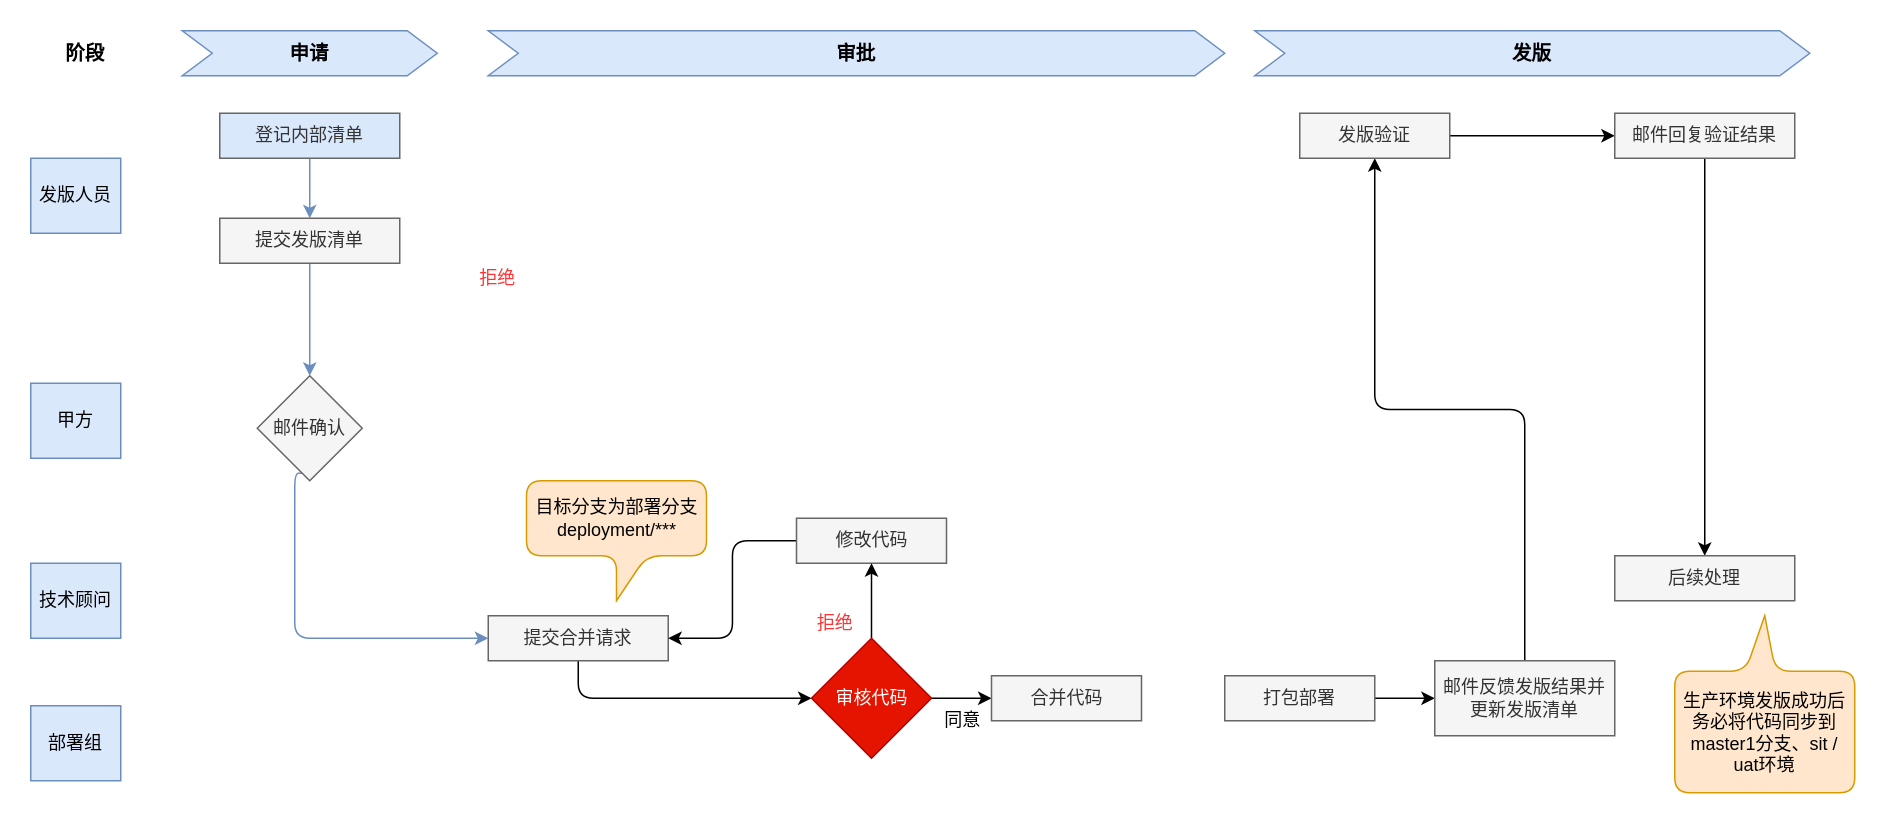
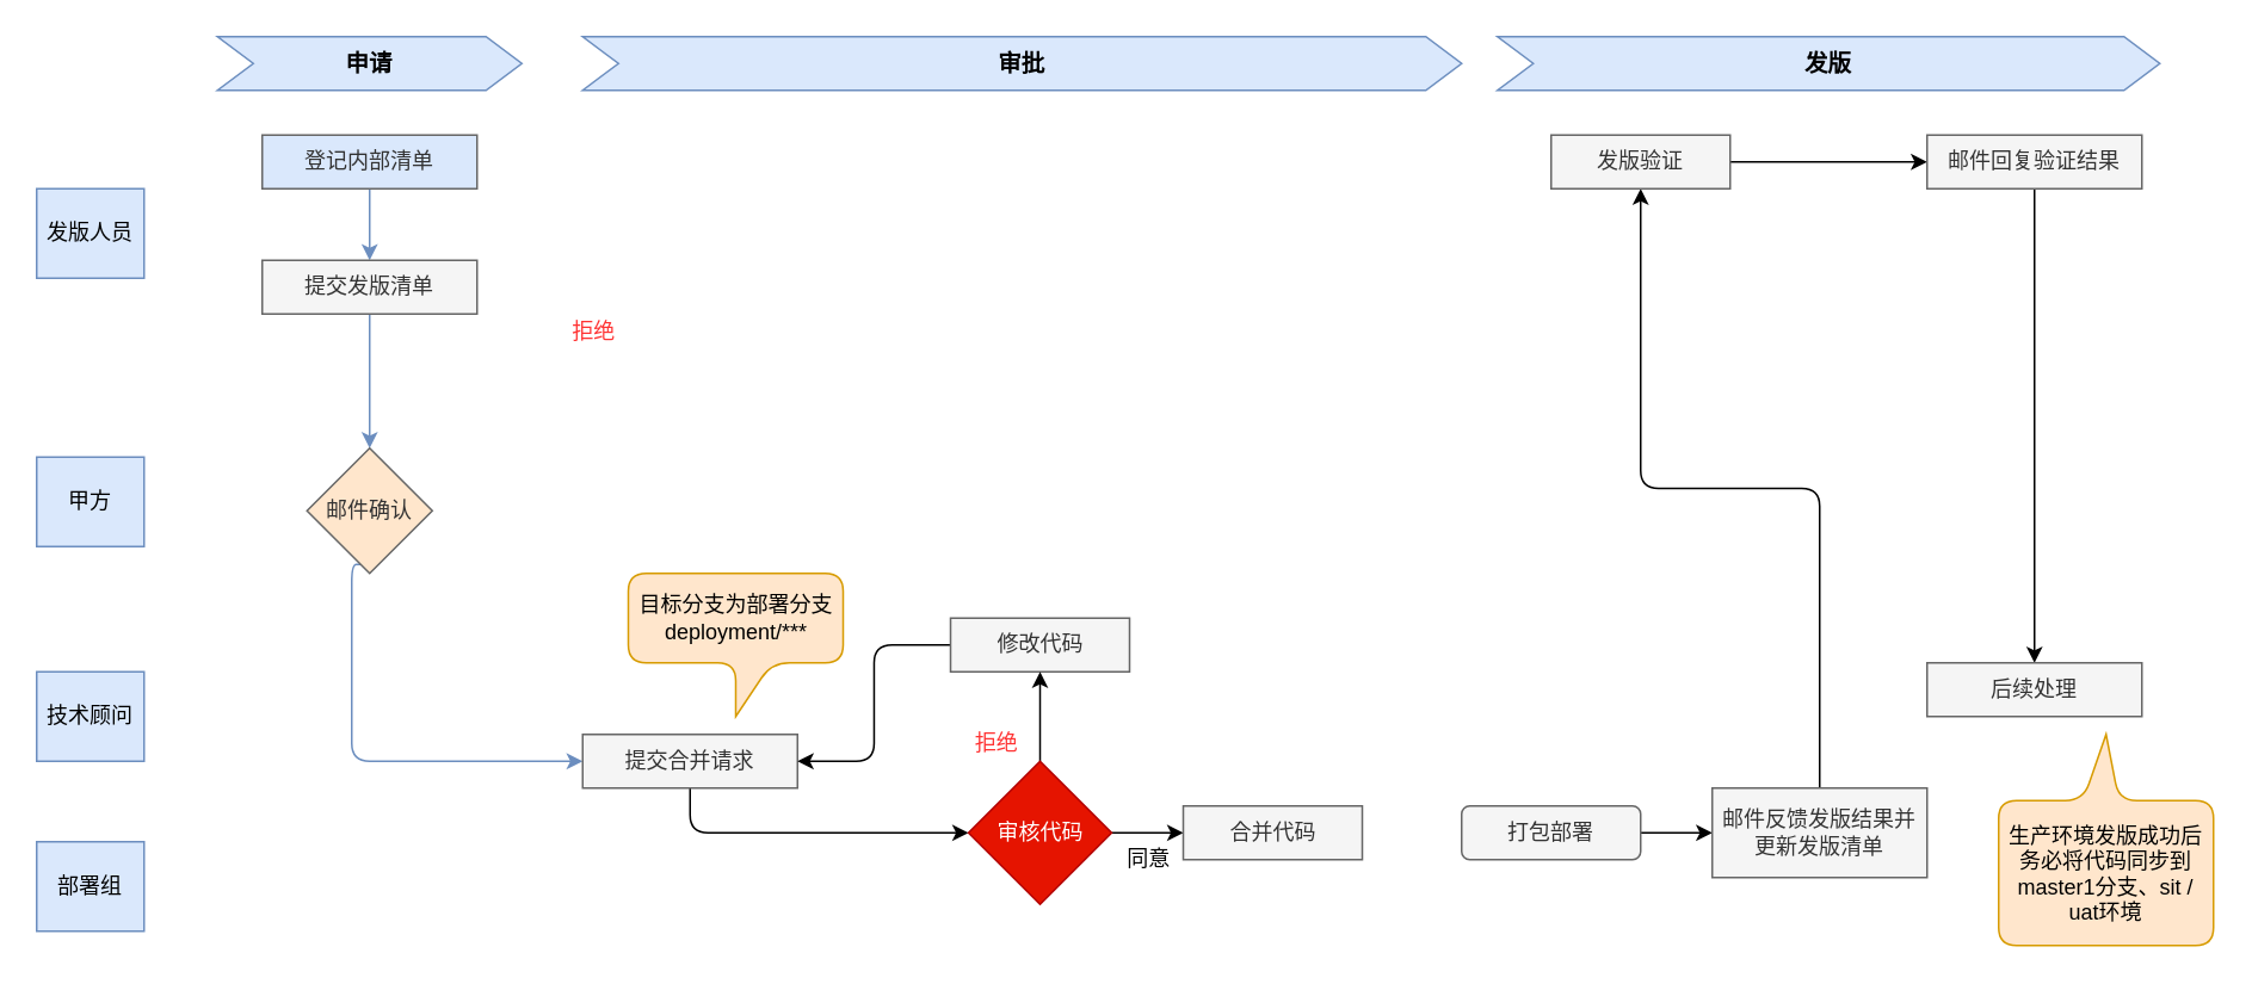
  <mxCell id="0" />
  <mxCell id="1" parent="0" />
- <mxCell id="2" value="&lt;b&gt;&lt;font style=&quot;font-size: 13px&quot;&gt;阶段&lt;/font&gt;&lt;/b&gt;" style="text;html=1;align=center;verticalAlign=middle;resizable=0;points=[];autosize=1;strokeColor=none;" vertex="1" parent="1"><mxGeometry x="36" y="25" width="40" height="20" as="geometry" /></mxCell>
  <mxCell id="3" value="&lt;font style=&quot;font-size: 13px&quot;&gt;&lt;b&gt;申请&lt;/b&gt;&lt;/font&gt;" style="shape=step;perimeter=stepPerimeter;whiteSpace=wrap;html=1;fixedSize=1;fillColor=#dae8fc;strokeColor=#6c8ebf;" vertex="1" parent="1"><mxGeometry x="121" y="20" width="170" height="30" as="geometry" /></mxCell>
  <mxCell id="4" style="edgeStyle=orthogonalEdgeStyle;html=1;exitX=0.5;exitY=1;exitDx=0;exitDy=0;fillColor=#dae8fc;strokeColor=#6c8ebf;" edge="1" parent="1" source="5" target="7"><mxGeometry relative="1" as="geometry" /></mxCell>
  <mxCell id="5" value="登记内部清单" style="whiteSpace=wrap;html=1;fillColor=#dae8fc;strokeColor=#666666;fontColor=#333333;" vertex="1" parent="1"><mxGeometry x="146" y="75" width="120" height="30" as="geometry" /></mxCell>
  <mxCell id="6" style="edgeStyle=orthogonalEdgeStyle;html=1;exitX=0.5;exitY=1;exitDx=0;exitDy=0;entryX=0.5;entryY=0;entryDx=0;entryDy=0;fillColor=#dae8fc;strokeColor=#6c8ebf;" edge="1" parent="1" source="7" target="37"><mxGeometry relative="1" as="geometry" /></mxCell>
  <mxCell id="7" value="提交发版清单" style="whiteSpace=wrap;html=1;fillColor=#f5f5f5;strokeColor=#666666;fontColor=#333333;" vertex="1" parent="1"><mxGeometry x="146" y="145" width="120" height="30" as="geometry" /></mxCell>
  <mxCell id="8" value="发版人员" style="whiteSpace=wrap;html=1;fillColor=#dae8fc;strokeColor=#6c8ebf;" vertex="1" parent="1"><mxGeometry x="20" y="105" width="60" height="50" as="geometry" /></mxCell>
  <mxCell id="9" value="甲方" style="whiteSpace=wrap;html=1;fillColor=#dae8fc;strokeColor=#6c8ebf;" vertex="1" parent="1"><mxGeometry x="20" y="255" width="60" height="50" as="geometry" /></mxCell>
  <mxCell id="10" value="技术顾问" style="whiteSpace=wrap;html=1;fillColor=#dae8fc;strokeColor=#6c8ebf;" vertex="1" parent="1"><mxGeometry x="20" y="375" width="60" height="50" as="geometry" /></mxCell>
  <mxCell id="11" value="部署组" style="whiteSpace=wrap;html=1;fillColor=#dae8fc;strokeColor=#6c8ebf;" vertex="1" parent="1"><mxGeometry x="20" y="470" width="60" height="50" as="geometry" /></mxCell>
  <mxCell id="12" style="edgeStyle=orthogonalEdgeStyle;html=1;exitX=0.5;exitY=1;exitDx=0;exitDy=0;entryX=0;entryY=0.5;entryDx=0;entryDy=0;fillColor=#dae8fc;strokeColor=#6c8ebf;" edge="1" parent="1" source="37" target="14"><mxGeometry relative="1" as="geometry"><mxPoint x="196" y="225" as="sourcePoint" /><Array as="points"><mxPoint x="206" y="315" /><mxPoint x="196" y="315" /><mxPoint x="196" y="425" /></Array></mxGeometry></mxCell>
  <mxCell id="13" style="edgeStyle=orthogonalEdgeStyle;html=1;exitX=0.5;exitY=1;exitDx=0;exitDy=0;entryX=0;entryY=0.5;entryDx=0;entryDy=0;" edge="1" parent="1" source="14" target="21"><mxGeometry relative="1" as="geometry" /></mxCell>
  <mxCell id="14" value="提交合并请求" style="whiteSpace=wrap;html=1;fillColor=#f5f5f5;strokeColor=#666666;fontColor=#333333;" vertex="1" parent="1"><mxGeometry x="325" y="410" width="120" height="30" as="geometry" /></mxCell>
  <mxCell id="15" value="&lt;font color=&quot;#ff3333&quot;&gt;拒绝&lt;/font&gt;" style="text;html=1;align=center;verticalAlign=middle;resizable=0;points=[];autosize=1;strokeColor=none;" vertex="1" parent="1"><mxGeometry x="310.5" y="175" width="40" height="20" as="geometry" /></mxCell>
  <mxCell id="16" value="同意" style="text;html=1;align=center;verticalAlign=middle;resizable=0;points=[];autosize=1;strokeColor=none;" vertex="1" parent="1"><mxGeometry x="196" y="270" width="40" height="20" as="geometry" /></mxCell>
  <mxCell id="17" style="edgeStyle=orthogonalEdgeStyle;html=1;exitX=0;exitY=0.5;exitDx=0;exitDy=0;entryX=1;entryY=0.5;entryDx=0;entryDy=0;" edge="1" parent="1" source="18" target="14"><mxGeometry relative="1" as="geometry" /></mxCell>
  <mxCell id="18" value="修改代码" style="whiteSpace=wrap;html=1;fillColor=#f5f5f5;strokeColor=#666666;fontColor=#333333;" vertex="1" parent="1"><mxGeometry x="530.5" y="345" width="100" height="30" as="geometry" /></mxCell>
  <mxCell id="19" style="edgeStyle=orthogonalEdgeStyle;html=1;exitX=1;exitY=0.5;exitDx=0;exitDy=0;entryX=0;entryY=0.5;entryDx=0;entryDy=0;" edge="1" parent="1" source="21" target="23"><mxGeometry relative="1" as="geometry" /></mxCell>
  <mxCell id="20" style="edgeStyle=orthogonalEdgeStyle;html=1;exitX=0.5;exitY=0;exitDx=0;exitDy=0;entryX=0.5;entryY=1;entryDx=0;entryDy=0;" edge="1" parent="1" source="21" target="18"><mxGeometry relative="1" as="geometry" /></mxCell>
  <mxCell id="21" value="审核代码" style="rhombus;whiteSpace=wrap;html=1;fillColor=#e51400;strokeColor=#B20000;fontColor=#ffffff;" vertex="1" parent="1"><mxGeometry x="540.5" y="425" width="80" height="80" as="geometry" /></mxCell>
  <mxCell id="22" value="&lt;font color=&quot;#ff3333&quot;&gt;拒绝&lt;/font&gt;" style="text;html=1;align=center;verticalAlign=middle;resizable=0;points=[];autosize=1;strokeColor=none;" vertex="1" parent="1"><mxGeometry x="536" y="405" width="40" height="20" as="geometry" /></mxCell>
  <mxCell id="23" value="合并代码" style="whiteSpace=wrap;html=1;fillColor=#f5f5f5;strokeColor=#666666;fontColor=#333333;" vertex="1" parent="1"><mxGeometry x="660.5" y="450" width="100" height="30" as="geometry" /></mxCell>
  <mxCell id="24" style="edgeStyle=orthogonalEdgeStyle;html=1;exitX=1;exitY=0.5;exitDx=0;exitDy=0;entryX=0;entryY=0.5;entryDx=0;entryDy=0;" edge="1" parent="1" source="25" target="27"><mxGeometry relative="1" as="geometry" /></mxCell>
- <mxCell id="25" value="打包部署" style="whiteSpace=wrap;html=1;fillColor=#f5f5f5;strokeColor=#666666;fontColor=#333333;" vertex="1" parent="1"><mxGeometry x="816" y="450" width="100" height="30" as="geometry" /></mxCell>
+ <mxCell id="25" value="打包部署" style="whiteSpace=wrap;html=1;fillColor=#f5f5f5;strokeColor=#666666;fontColor=#333333;rounded=1;" vertex="1" parent="1"><mxGeometry x="816" y="450" width="100" height="30" as="geometry" /></mxCell>
  <mxCell id="26" style="edgeStyle=orthogonalEdgeStyle;html=1;exitX=0.5;exitY=0;exitDx=0;exitDy=0;entryX=0.5;entryY=1;entryDx=0;entryDy=0;" edge="1" parent="1" source="27" target="29"><mxGeometry relative="1" as="geometry" /></mxCell>
  <mxCell id="27" value="邮件反馈发版结果并更新发版清单" style="whiteSpace=wrap;html=1;fillColor=#f5f5f5;strokeColor=#666666;fontColor=#333333;" vertex="1" parent="1"><mxGeometry x="956" y="440" width="120" height="50" as="geometry" /></mxCell>
  <mxCell id="28" style="edgeStyle=orthogonalEdgeStyle;html=1;exitX=1;exitY=0.5;exitDx=0;exitDy=0;entryX=0;entryY=0.5;entryDx=0;entryDy=0;" edge="1" parent="1" source="29" target="31"><mxGeometry relative="1" as="geometry" /></mxCell>
  <mxCell id="29" value="发版验证" style="whiteSpace=wrap;html=1;fillColor=#f5f5f5;strokeColor=#666666;fontColor=#333333;" vertex="1" parent="1"><mxGeometry x="866" y="75" width="100" height="30" as="geometry" /></mxCell>
  <mxCell id="30" style="edgeStyle=orthogonalEdgeStyle;html=1;exitX=0.5;exitY=1;exitDx=0;exitDy=0;entryX=0.5;entryY=0;entryDx=0;entryDy=0;" edge="1" parent="1" source="31" target="32"><mxGeometry relative="1" as="geometry" /></mxCell>
  <mxCell id="31" value="邮件回复验证结果" style="whiteSpace=wrap;html=1;fillColor=#f5f5f5;strokeColor=#666666;fontColor=#333333;" vertex="1" parent="1"><mxGeometry x="1076" y="75" width="120" height="30" as="geometry" /></mxCell>
  <mxCell id="32" value="后续处理" style="whiteSpace=wrap;html=1;fillColor=#f5f5f5;strokeColor=#666666;fontColor=#333333;" vertex="1" parent="1"><mxGeometry x="1076" y="370" width="120" height="30" as="geometry" /></mxCell>
  <mxCell id="33" value="&lt;b&gt;&lt;font style=&quot;font-size: 13px&quot;&gt;审批&lt;/font&gt;&lt;/b&gt;" style="shape=step;perimeter=stepPerimeter;whiteSpace=wrap;html=1;fixedSize=1;fillColor=#dae8fc;strokeColor=#6c8ebf;" vertex="1" parent="1"><mxGeometry x="325" y="20" width="491" height="30" as="geometry" /></mxCell>
  <mxCell id="34" value="&lt;b&gt;&lt;font style=&quot;font-size: 13px&quot;&gt;发版&lt;/font&gt;&lt;/b&gt;" style="shape=step;perimeter=stepPerimeter;whiteSpace=wrap;html=1;fixedSize=1;fillColor=#dae8fc;strokeColor=#6c8ebf;" vertex="1" parent="1"><mxGeometry x="836" y="20" width="370" height="30" as="geometry" /></mxCell>
  <mxCell id="35" value="目标分支为部署分支 deployment/***" style="shape=callout;rounded=1;whiteSpace=wrap;html=1;perimeter=calloutPerimeter;fillColor=#ffe6cc;strokeColor=#d79b00;" vertex="1" parent="1"><mxGeometry x="350.5" y="320" width="120" height="80" as="geometry" /></mxCell>
  <mxCell id="36" value="生产环境发版成功后务必将代码同步到master1分支、sit / uat环境" style="shape=callout;rounded=1;whiteSpace=wrap;html=1;perimeter=calloutPerimeter;fillColor=#ffe6cc;strokeColor=#d79b00;size=37;position=0.44;direction=west;" vertex="1" parent="1"><mxGeometry x="1116" y="410" width="120" height="118" as="geometry" /></mxCell>
- <mxCell id="37" value="邮件确认" style="rhombus;whiteSpace=wrap;html=1;fillColor=#f5f5f5;strokeColor=#666666;fontColor=#333333;" vertex="1" parent="1"><mxGeometry x="171" y="250" width="70" height="70" as="geometry" /></mxCell>
+ <mxCell id="37" value="邮件确认" style="rhombus;whiteSpace=wrap;html=1;fillColor=#ffe6cc;strokeColor=#666666;fontColor=#333333;" vertex="1" parent="1"><mxGeometry x="171" y="250" width="70" height="70" as="geometry" /></mxCell>
  <mxCell id="38" value="同意" style="text;html=1;align=center;verticalAlign=middle;resizable=0;points=[];autosize=1;strokeColor=none;" vertex="1" parent="1"><mxGeometry x="620.5" y="470" width="40" height="20" as="geometry" /></mxCell>
